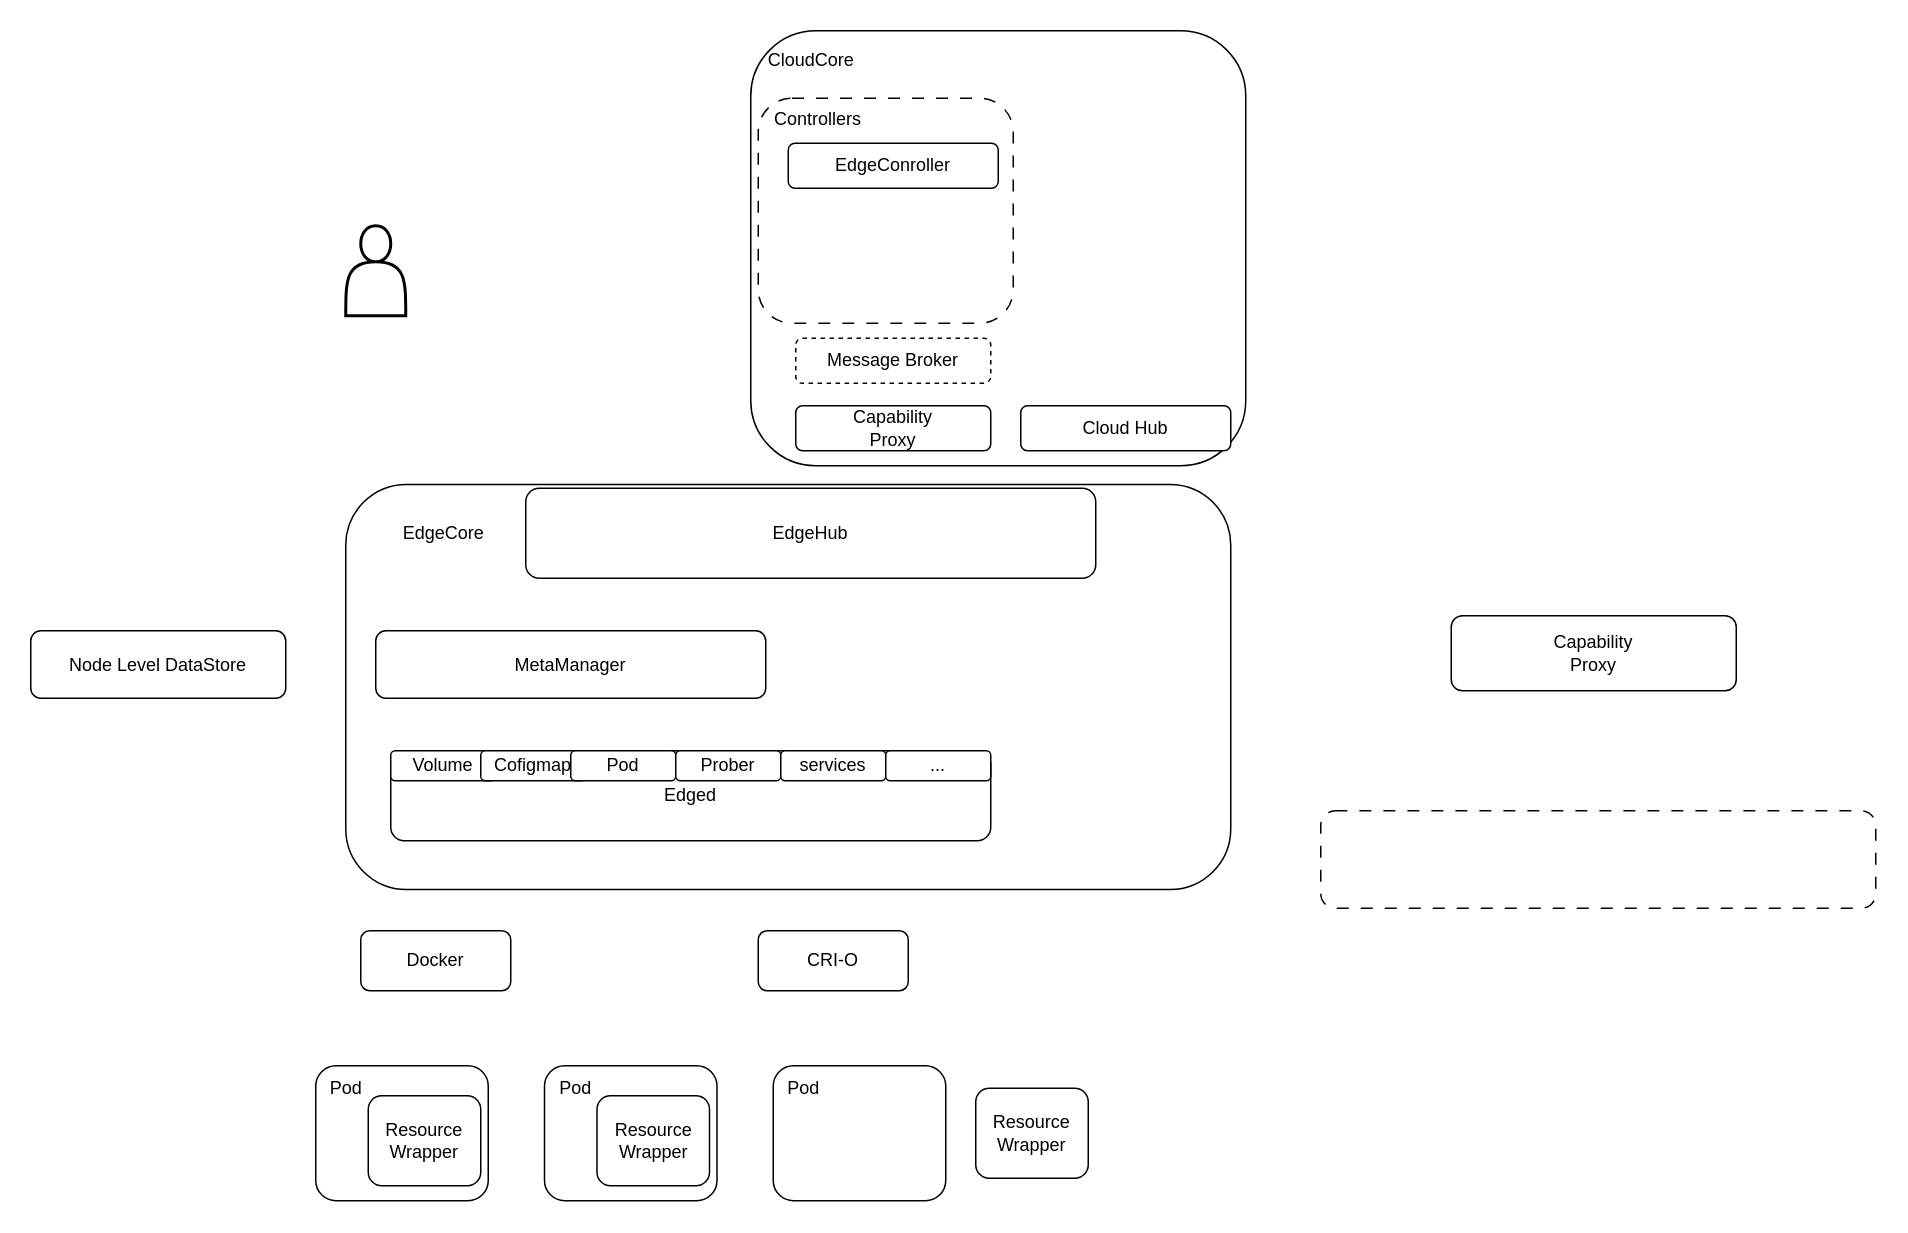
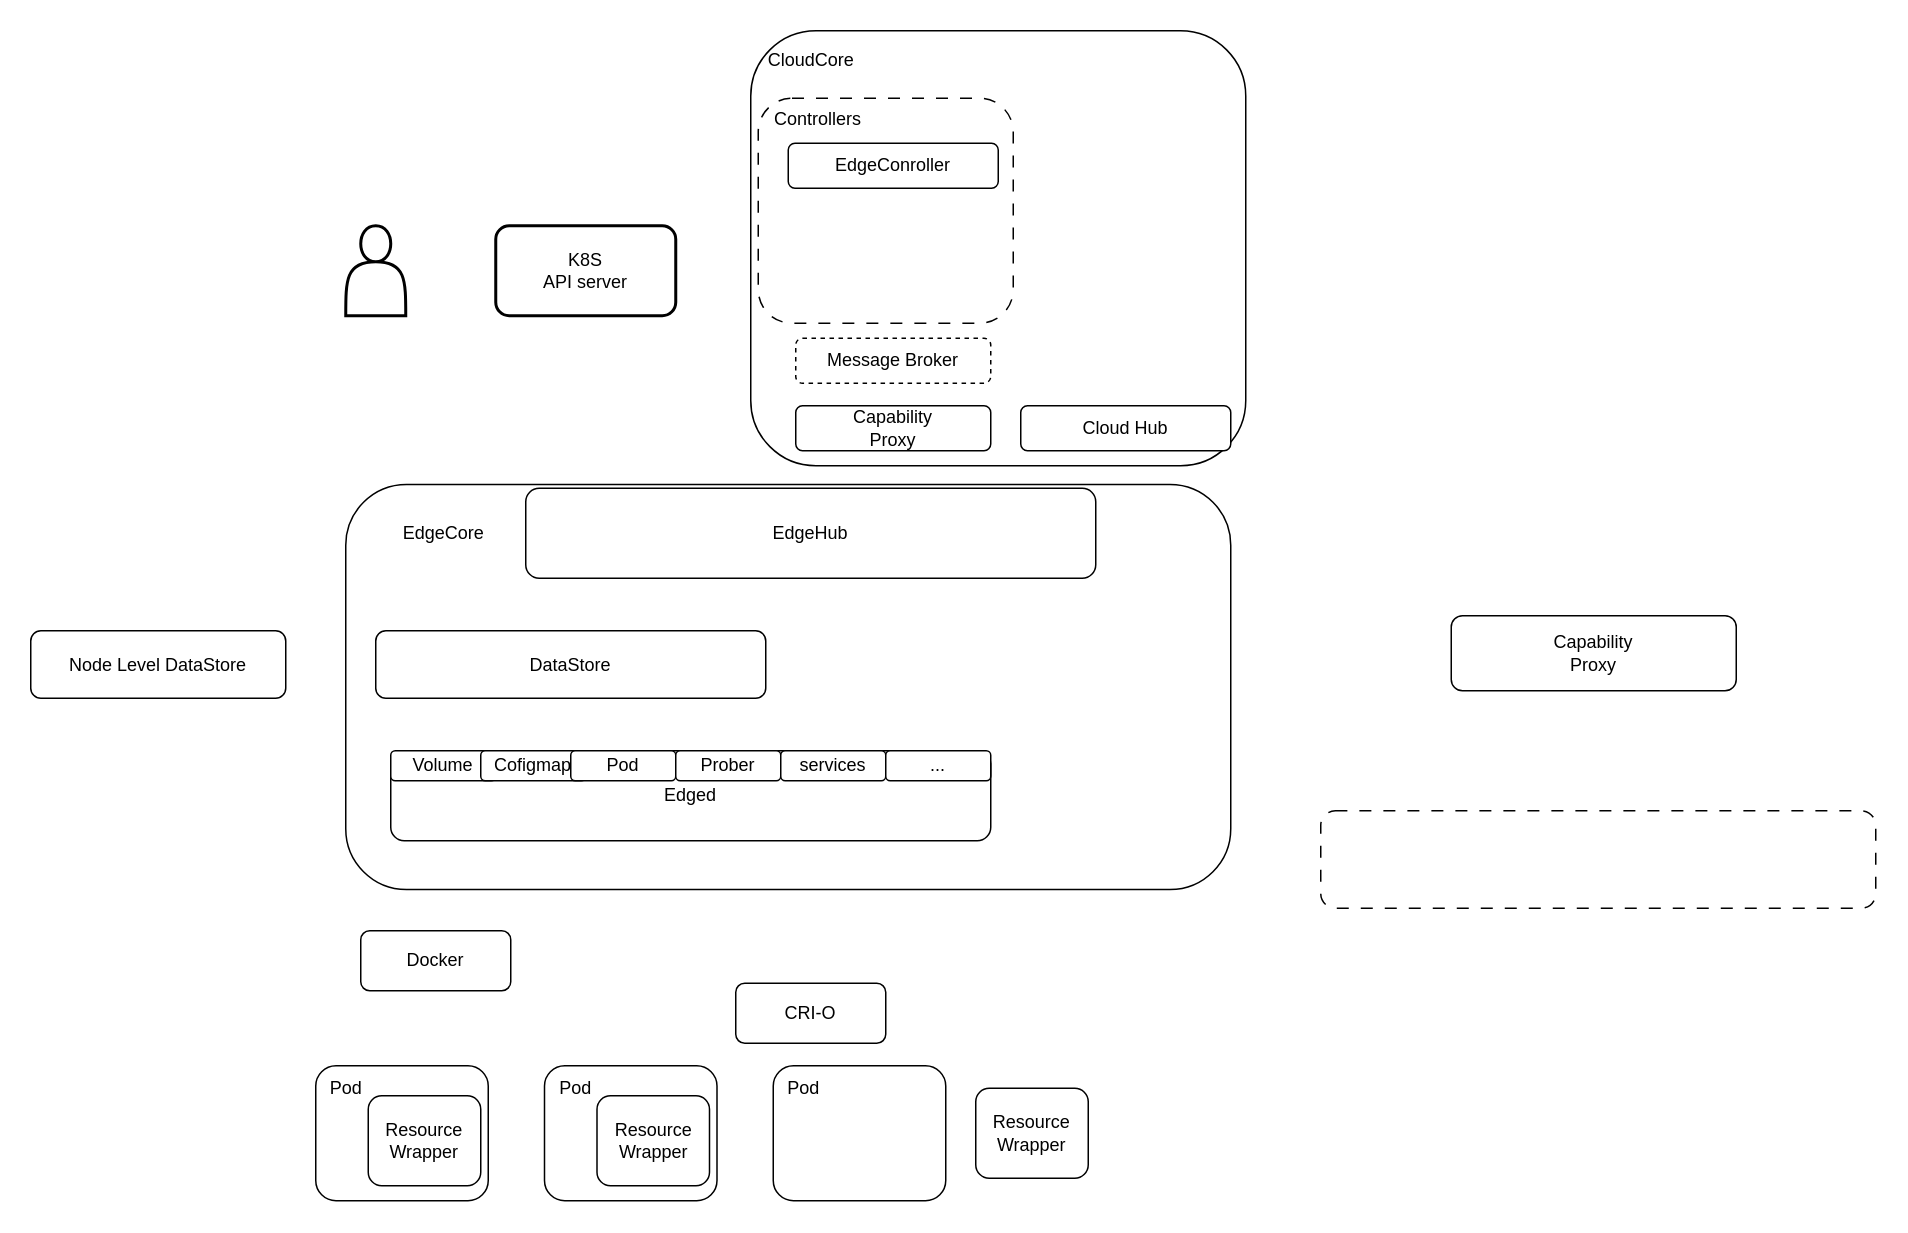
  <mxCell id="0" />
  <mxCell id="1" parent="0" />
  <mxCell id="2" value="" style="shape=actor;whiteSpace=wrap;html=1;strokeWidth=2;" vertex="1" parent="1"><mxGeometry x="230" y="150" width="40" height="60" as="geometry" /></mxCell>
+ <mxCell id="3" value="K8S&lt;br&gt;API server" style="rounded=1;whiteSpace=wrap;html=1;strokeWidth=2;" vertex="1" parent="1"><mxGeometry x="330" y="150" width="120" height="60" as="geometry" /></mxCell>
  <mxCell id="4" value="" style="rounded=1;whiteSpace=wrap;html=1;" vertex="1" parent="1"><mxGeometry x="500" width="330" height="290" as="geometry" y="20" /></mxCell>
  <mxCell id="5" value="CloudCore" style="text;html=1;align=center;verticalAlign=middle;resizable=0;points=[];autosize=1;strokeColor=none;fillColor=none;" vertex="1" parent="1"><mxGeometry x="500" y="25" width="80" height="30" as="geometry" /></mxCell>
  <mxCell id="6" value="" style="rounded=1;whiteSpace=wrap;html=1;" vertex="1" parent="1"><mxGeometry x="230" y="322.5" width="590" height="270" as="geometry" /></mxCell>
  <mxCell id="7" value="EdgeCore" style="text;html=1;align=center;verticalAlign=middle;resizable=0;points=[];autosize=1;strokeColor=none;fillColor=none;" vertex="1" parent="1"><mxGeometry x="255" y="340" width="80" height="30" as="geometry" /></mxCell>
  <mxCell id="8" value="Capability&lt;br&gt;Proxy" style="rounded=1;whiteSpace=wrap;html=1;" vertex="1" parent="1"><mxGeometry x="530" y="270" width="130" height="30" as="geometry" /></mxCell>
  <mxCell id="9" value="EdgeHub" style="rounded=1;whiteSpace=wrap;html=1;" vertex="1" parent="1"><mxGeometry x="350" y="325" width="380" height="60" as="geometry" /></mxCell>
- <mxCell id="10" value="MetaManager" style="rounded=1;whiteSpace=wrap;html=1;" vertex="1" parent="1"><mxGeometry x="250" y="420" width="260" height="45" as="geometry" /></mxCell>
+ <mxCell id="10" value="DataStore" style="rounded=1;whiteSpace=wrap;html=1;" vertex="1" parent="1"><mxGeometry x="250" y="420" width="260" height="45" as="geometry" /></mxCell>
  <mxCell id="11" value="Edged" style="rounded=1;whiteSpace=wrap;html=1;" vertex="1" parent="1"><mxGeometry x="260" y="500" width="400" height="60" as="geometry" /></mxCell>
  <mxCell id="12" value="Volume" style="rounded=1;whiteSpace=wrap;html=1;" vertex="1" parent="1"><mxGeometry x="260" y="500" width="70" height="20" as="geometry" /></mxCell>
  <mxCell id="13" value="Cofigmap" style="rounded=1;whiteSpace=wrap;html=1;" vertex="1" parent="1"><mxGeometry x="320" y="500" width="70" height="20" as="geometry" /></mxCell>
  <mxCell id="14" value="Pod" style="rounded=1;whiteSpace=wrap;html=1;" vertex="1" parent="1"><mxGeometry x="380" y="500" width="70" height="20" as="geometry" /></mxCell>
  <mxCell id="15" value="Prober" style="rounded=1;whiteSpace=wrap;html=1;" vertex="1" parent="1"><mxGeometry x="450" y="500" width="70" height="20" as="geometry" /></mxCell>
  <mxCell id="16" value="services" style="rounded=1;whiteSpace=wrap;html=1;" vertex="1" parent="1"><mxGeometry x="520" y="500" width="70" height="20" as="geometry" /></mxCell>
  <mxCell id="17" value="Docker" style="rounded=1;whiteSpace=wrap;html=1;" vertex="1" parent="1"><mxGeometry x="240" y="620" width="100" height="40" as="geometry" /></mxCell>
- <mxCell id="18" value="CRI-O" style="rounded=1;whiteSpace=wrap;html=1;" vertex="1" parent="1"><mxGeometry x="505" y="620" width="100" height="40" as="geometry" /></mxCell>
+ <mxCell id="18" value="CRI-O" style="rounded=1;whiteSpace=wrap;html=1;" vertex="1" parent="1"><mxGeometry x="490" y="655" width="100" height="40" as="geometry" /></mxCell>
  <mxCell id="19" value="" style="rounded=1;whiteSpace=wrap;html=1;" vertex="1" parent="1"><mxGeometry x="515" y="710" width="115" height="90" as="geometry" /></mxCell>
  <mxCell id="20" value="" style="rounded=1;whiteSpace=wrap;html=1;fillColor=none;dashed=1;dashPattern=8 8;" vertex="1" parent="1"><mxGeometry x="880" y="540" width="370" height="65" as="geometry" /></mxCell>
  <mxCell id="21" value="Cloud Hub" style="rounded=1;whiteSpace=wrap;html=1;" vertex="1" parent="1"><mxGeometry x="680" y="270" width="140" height="30" as="geometry" /></mxCell>
  <mxCell id="22" value="Pod" style="text;html=1;align=center;verticalAlign=middle;resizable=0;points=[];autosize=1;strokeColor=none;fillColor=none;" vertex="1" parent="1"><mxGeometry x="515" y="710" width="40" height="30" as="geometry" /></mxCell>
  <mxCell id="23" value="Resource&lt;br&gt;Wrapper" style="rounded=1;whiteSpace=wrap;html=1;" vertex="1" parent="1"><mxGeometry x="650" y="725" width="75" height="60" as="geometry" /></mxCell>
  <mxCell id="24" value="" style="rounded=1;whiteSpace=wrap;html=1;" vertex="1" parent="1"><mxGeometry x="362.5" y="710" width="115" height="90" as="geometry" /></mxCell>
  <mxCell id="25" value="Pod" style="text;html=1;align=center;verticalAlign=middle;resizable=0;points=[];autosize=1;strokeColor=none;fillColor=none;" vertex="1" parent="1"><mxGeometry x="362.5" y="710" width="40" height="30" as="geometry" /></mxCell>
  <mxCell id="26" value="Resource&lt;br&gt;Wrapper" style="rounded=1;whiteSpace=wrap;html=1;" vertex="1" parent="1"><mxGeometry x="397.5" y="730" width="75" height="60" as="geometry" /></mxCell>
  <mxCell id="27" value="" style="rounded=1;whiteSpace=wrap;html=1;" vertex="1" parent="1"><mxGeometry x="210" y="710" width="115" height="90" as="geometry" /></mxCell>
  <mxCell id="28" value="Pod" style="text;html=1;align=center;verticalAlign=middle;resizable=0;points=[];autosize=1;strokeColor=none;fillColor=none;" vertex="1" parent="1"><mxGeometry x="210" y="710" width="40" height="30" as="geometry" /></mxCell>
  <mxCell id="29" value="Resource&lt;br&gt;Wrapper" style="rounded=1;whiteSpace=wrap;html=1;" vertex="1" parent="1"><mxGeometry x="245" y="730" width="75" height="60" as="geometry" /></mxCell>
  <mxCell id="30" value="EdgeConroller" style="rounded=1;whiteSpace=wrap;html=1;" vertex="1" parent="1"><mxGeometry x="525" y="95" width="140" height="30" as="geometry" /></mxCell>
  <mxCell id="31" value="" style="rounded=1;whiteSpace=wrap;html=1;fillColor=none;dashed=1;dashPattern=8 8;" vertex="1" parent="1"><mxGeometry x="505" y="65" width="170" height="150" as="geometry" /></mxCell>
  <mxCell id="32" value="&lt;div style=&quot;text-align: center;&quot;&gt;Controllers&lt;/div&gt;" style="text;whiteSpace=wrap;html=1;" vertex="1" parent="1"><mxGeometry x="514" y="65" width="90" height="40" as="geometry" /></mxCell>
  <mxCell id="33" value="..." style="rounded=1;whiteSpace=wrap;html=1;" vertex="1" parent="1"><mxGeometry x="590" y="500" width="70" height="20" as="geometry" /></mxCell>
  <mxCell id="34" value="Message Broker" style="rounded=1;whiteSpace=wrap;html=1;dashed=1;" vertex="1" parent="1"><mxGeometry x="530" y="225" width="130" height="30" as="geometry" /></mxCell>
  <mxCell id="35" value="Node Level DataStore" style="rounded=1;whiteSpace=wrap;html=1;" vertex="1" parent="1"><mxGeometry x="20" y="420" width="170" height="45" as="geometry" /></mxCell>
  <mxCell id="36" value="Capability&lt;br&gt;Proxy" style="rounded=1;whiteSpace=wrap;html=1;" vertex="1" parent="1"><mxGeometry x="967" y="410" width="190" height="50" as="geometry" /></mxCell>
